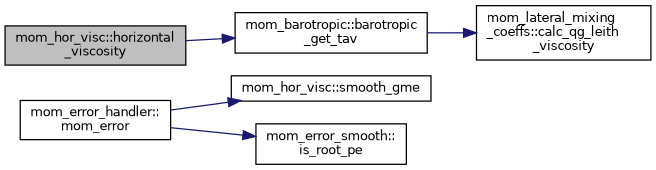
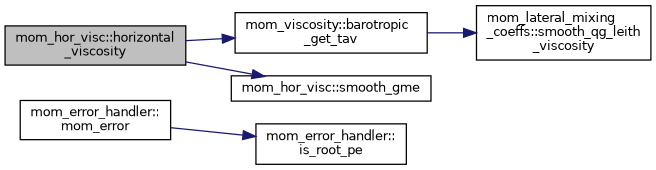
  digraph {
    rankdir=LR
    node [color=black fillcolor=white fontname=Helvetica fontsize=10 shape=record style=filled]
    edge [color=midnightblue fontname=Helvetica fontsize=10 labelfontname=Helvetica labelfontsize=10 style=solid]
    n1 [fillcolor=grey75 fontcolor=black height=0.2 label="mom_hor_visc::horizontal\l_viscosity" width=0.4]
-   n2 [height=0.2 label="mom_barotropic::barotropic\l_get_tav" width=0.4]
+   n2 [height=0.2 label="mom_viscosity::barotropic\l_get_tav" width=0.4]
    n3 [height=0.2 label="mom_hor_visc::smooth_gme" width=0.4]
-   n4 [height=0.2 label="mom_lateral_mixing\l_coeffs::calc_qg_leith\l_viscosity" width=0.4]
+   n4 [height=0.2 label="mom_lateral_mixing\l_coeffs::smooth_qg_leith\l_viscosity" width=0.4]
    n5 [height=0.2 label="mom_error_handler::\lmom_error" width=0.4]
-   n6 [height=0.2 label="mom_error_smooth::\lis_root_pe" width=0.4]
+   n6 [height=0.2 label="mom_error_handler::\lis_root_pe" width=0.4]
    n1 -> n2
-   n5 -> n3
+   n1 -> n3
    n2 -> n4
    n5 -> n6
  }
